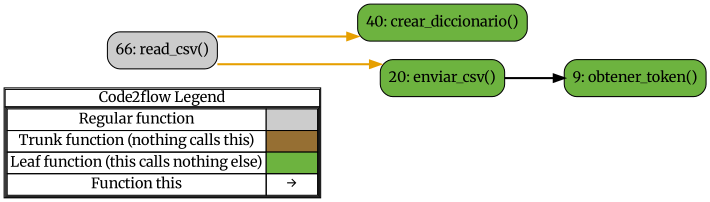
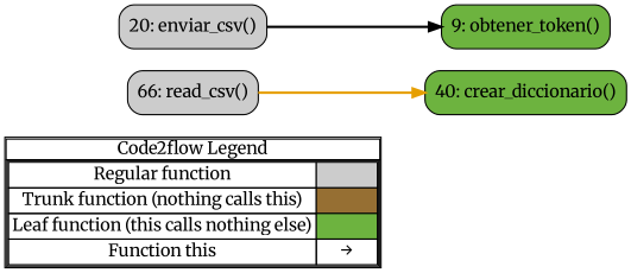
  digraph {
    concentrate=true
    fontname=Merriweather
    rankdir=LR
    splines=ortho
    node [fontname=Merriweather shape=rect fillcolor="#6db33f" style="rounded,filled"]
    edge [color="#E69F00" fontname=Merriweather penwidth=2]
    n1 [label=<         <table cellspacing="0" cellpadding="0" border="1"><tr><td>Code2flow Legend</td></tr><tr><td>         <table cellspacing="0">         <tr><td>Regular function</td><td width="50px" bgcolor='#cccccc'></td></tr>         <tr><td>Trunk function (nothing calls this)</td><td bgcolor='#966F33'></td></tr>         <tr><td>Leaf function (this calls nothing else)</td><td bgcolor='#6db33f'></td></tr>         <tr><td>Function this</td><td><font color='black'>&#8594;</font></td></tr>         </table></td></tr></table>         > margin=0 shape=none fillcolor="" style=""]
    n2 [label="40: crear_diccionario()"]
-   n3 [label="20: enviar_csv()"]
+   n3 [fillcolor="#cccccc" label="20: enviar_csv()"]
    n4 [label="9: obtener_token()"]
    n5 [fillcolor="#cccccc" label="66: read_csv()"]
    subgraph sub_1 {
      label=legend
      rank=min
      n1
    }
    subgraph sub_2 {
      label="File: enviar_tablas"
      style=dotted
      n2
      n3
      n4
      n5
    }
    n3 -> n4 [color="#000000"]
    n5 -> n2
-   n5 -> n3
  }
